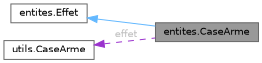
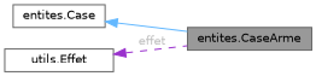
  digraph {
    rankdir=LR
    node [color=gray40 fillcolor=white fontname=Helvetica fontsize=10 shape=box style=filled]
    edge [dir=back fontname=Helvetica fontsize=10 labelfontname=Helvetica labelfontsize=10]
    n1 [fillcolor=grey60 fontcolor=black height=0.2 label="entites.CaseArme" width=0.4]
-   n2 [height=0.2 label="entites.Effet" width=0.4]
-   n3 [height=0.2 label="utils.CaseArme" width=0.4]
+   n2 [height=0.2 label="entites.Case" width=0.4]
+   n3 [height=0.2 label="utils.Effet" width=0.4]
    n2 -> n1 [color=steelblue1 style=solid]
    n3 -> n1 [color=darkorchid3 fontcolor=grey label=" effet" style=dashed]
  }
